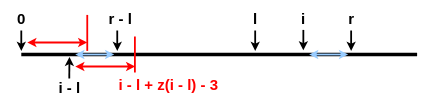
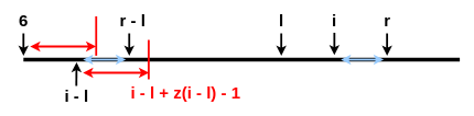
  <mxCell id="0" />
  <mxCell id="1" parent="0" />
  <mxCell id="2" value="" style="endArrow=none;html=1;strokeWidth=6;" edge="1" parent="1"><mxGeometry width="50" height="50" relative="1" as="geometry"><mxPoint x="35" y="90" as="sourcePoint" /><mxPoint x="695" y="90" as="targetPoint" /></mxGeometry></mxCell>
  <mxCell id="3" value="" style="endArrow=classic;html=1;strokeWidth=3;" edge="1" parent="1"><mxGeometry width="50" height="50" relative="1" as="geometry"><mxPoint x="585" y="50" as="sourcePoint" /><mxPoint x="585" y="84" as="targetPoint" /></mxGeometry></mxCell>
  <mxCell id="4" value="" style="endArrow=classic;html=1;strokeWidth=3;" edge="1" parent="1"><mxGeometry width="50" height="50" relative="1" as="geometry"><mxPoint x="505.31" y="49" as="sourcePoint" /><mxPoint x="505.31" y="83" as="targetPoint" /></mxGeometry></mxCell>
  <mxCell id="5" value="" style="endArrow=classic;html=1;strokeWidth=3;" edge="1" parent="1"><mxGeometry width="50" height="50" relative="1" as="geometry"><mxPoint x="425" y="50" as="sourcePoint" /><mxPoint x="425" y="84" as="targetPoint" /></mxGeometry></mxCell>
  <mxCell id="6" value="&lt;font size=&quot;1&quot;&gt;&lt;b style=&quot;font-size: 25px&quot;&gt;l&lt;/b&gt;&lt;/font&gt;" style="text;html=1;resizable=0;autosize=1;align=center;verticalAlign=middle;points=[];fillColor=none;strokeColor=none;rounded=0;" vertex="1" parent="1"><mxGeometry x="415" y="20" width="20" height="20" as="geometry" /></mxCell>
  <mxCell id="7" value="&lt;font size=&quot;1&quot;&gt;&lt;b style=&quot;font-size: 25px&quot;&gt;r&lt;/b&gt;&lt;/font&gt;" style="text;html=1;resizable=0;autosize=1;align=center;verticalAlign=middle;points=[];fillColor=none;strokeColor=none;rounded=0;" vertex="1" parent="1"><mxGeometry x="570" y="20" width="30" height="20" as="geometry" /></mxCell>
  <mxCell id="8" value="&lt;font size=&quot;1&quot;&gt;&lt;b style=&quot;font-size: 25px&quot;&gt;i&lt;/b&gt;&lt;/font&gt;" style="text;html=1;resizable=0;autosize=1;align=center;verticalAlign=middle;points=[];fillColor=none;strokeColor=none;rounded=0;" vertex="1" parent="1"><mxGeometry x="495" y="20" width="20" height="20" as="geometry" /></mxCell>
- <mxCell id="9" value="&lt;font size=&quot;1&quot;&gt;&lt;b style=&quot;font-size: 25px&quot;&gt;0&lt;/b&gt;&lt;/font&gt;" style="text;html=1;resizable=0;autosize=1;align=center;verticalAlign=middle;points=[];fillColor=none;strokeColor=none;rounded=0;" vertex="1" parent="1"><mxGeometry x="20" y="20" width="30" height="20" as="geometry" /></mxCell>
+ <mxCell id="9" value="&lt;font size=&quot;1&quot;&gt;&lt;b style=&quot;font-size: 25px&quot;&gt;6&lt;/b&gt;&lt;/font&gt;" style="text;html=1;resizable=0;autosize=1;align=center;verticalAlign=middle;points=[];fillColor=none;strokeColor=none;rounded=0;" vertex="1" parent="1"><mxGeometry x="20" y="20" width="30" height="20" as="geometry" /></mxCell>
  <mxCell id="10" value="&lt;font size=&quot;1&quot;&gt;&lt;b style=&quot;font-size: 25px&quot;&gt;r - l&lt;/b&gt;&lt;/font&gt;" style="text;html=1;resizable=0;autosize=1;align=center;verticalAlign=middle;points=[];fillColor=none;strokeColor=none;rounded=0;" vertex="1" parent="1"><mxGeometry x="175" y="20" width="50" height="20" as="geometry" /></mxCell>
  <mxCell id="11" value="&lt;font size=&quot;1&quot;&gt;&lt;b style=&quot;font-size: 25px&quot;&gt;i - l&lt;/b&gt;&lt;/font&gt;" style="text;html=1;resizable=0;autosize=1;align=center;verticalAlign=middle;points=[];fillColor=none;strokeColor=none;rounded=0;" vertex="1" parent="1"><mxGeometry x="90" y="134" width="50" height="20" as="geometry" /></mxCell>
  <mxCell id="12" value="" style="endArrow=classic;html=1;strokeWidth=3;" edge="1" parent="1"><mxGeometry width="50" height="50" relative="1" as="geometry"><mxPoint x="35" y="50" as="sourcePoint" /><mxPoint x="35" y="84" as="targetPoint" /></mxGeometry></mxCell>
  <mxCell id="13" value="" style="endArrow=classic;html=1;strokeWidth=3;" edge="1" parent="1"><mxGeometry width="50" height="50" relative="1" as="geometry"><mxPoint x="115" y="130" as="sourcePoint" /><mxPoint x="115.31" y="94" as="targetPoint" /><Array as="points" /></mxGeometry></mxCell>
  <mxCell id="14" value="" style="endArrow=classic;html=1;strokeWidth=3;" edge="1" parent="1"><mxGeometry width="50" height="50" relative="1" as="geometry"><mxPoint x="195" y="50" as="sourcePoint" /><mxPoint x="195" y="84" as="targetPoint" /></mxGeometry></mxCell>
  <mxCell id="15" value="" style="endArrow=classic;startArrow=classic;html=1;strokeWidth=3;fillColor=#f8cecc;strokeColor=#FF0000;" edge="1" parent="1"><mxGeometry width="50" height="50" relative="1" as="geometry"><mxPoint x="125" y="110" as="sourcePoint" /><mxPoint x="225" y="110" as="targetPoint" /></mxGeometry></mxCell>
  <mxCell id="16" value="" style="endArrow=classic;startArrow=classic;html=1;strokeWidth=3;fillColor=#f8cecc;strokeColor=#FF0000;" edge="1" parent="1"><mxGeometry width="50" height="50" relative="1" as="geometry"><mxPoint x="45" y="70" as="sourcePoint" /><mxPoint x="145" y="70" as="targetPoint" /></mxGeometry></mxCell>
  <mxCell id="17" value="" style="endArrow=none;html=1;strokeColor=#FF0000;strokeWidth=3;" edge="1" parent="1"><mxGeometry width="50" height="50" relative="1" as="geometry"><mxPoint x="145" y="84" as="sourcePoint" /><mxPoint x="145" y="24" as="targetPoint" /></mxGeometry></mxCell>
  <mxCell id="18" value="" style="endArrow=none;html=1;strokeColor=#FF0000;strokeWidth=3;" edge="1" parent="1"><mxGeometry width="50" height="50" relative="1" as="geometry"><mxPoint x="224.43" y="120" as="sourcePoint" /><mxPoint x="224.43" y="60" as="targetPoint" /></mxGeometry></mxCell>
- <mxCell id="19" value="&lt;font size=&quot;1&quot;&gt;&lt;b style=&quot;font-size: 25px&quot;&gt;i - l + z(i - l) - 3&lt;/b&gt;&lt;/font&gt;" style="text;html=1;resizable=0;autosize=1;align=center;verticalAlign=middle;points=[];fillColor=none;strokeColor=none;rounded=0;fontColor=#FF0000;" vertex="1" parent="1"><mxGeometry x="190" y="130" width="180" height="20" as="geometry" /></mxCell>
+ <mxCell id="19" value="&lt;font size=&quot;1&quot;&gt;&lt;b style=&quot;font-size: 25px&quot;&gt;i - l + z(i - l) - 1&lt;/b&gt;&lt;/font&gt;" style="text;html=1;resizable=0;autosize=1;align=center;verticalAlign=middle;points=[];fillColor=none;strokeColor=none;rounded=0;fontColor=#FF0000;" vertex="1" parent="1"><mxGeometry x="190" y="130" width="180" height="20" as="geometry" /></mxCell>
  <mxCell id="20" value="" style="endArrow=classic;startArrow=classic;html=1;strokeWidth=3;fillColor=#f8cecc;strokeColor=#99CCFF;" edge="1" parent="1"><mxGeometry width="50" height="50" relative="1" as="geometry"><mxPoint x="125" y="90" as="sourcePoint" /><mxPoint x="190" y="90" as="targetPoint" /></mxGeometry></mxCell>
  <mxCell id="21" value="" style="endArrow=classic;startArrow=classic;html=1;strokeWidth=3;fillColor=#f8cecc;strokeColor=#99CCFF;" edge="1" parent="1"><mxGeometry width="50" height="50" relative="1" as="geometry"><mxPoint x="515" y="90" as="sourcePoint" /><mxPoint x="580" y="90" as="targetPoint" /></mxGeometry></mxCell>
